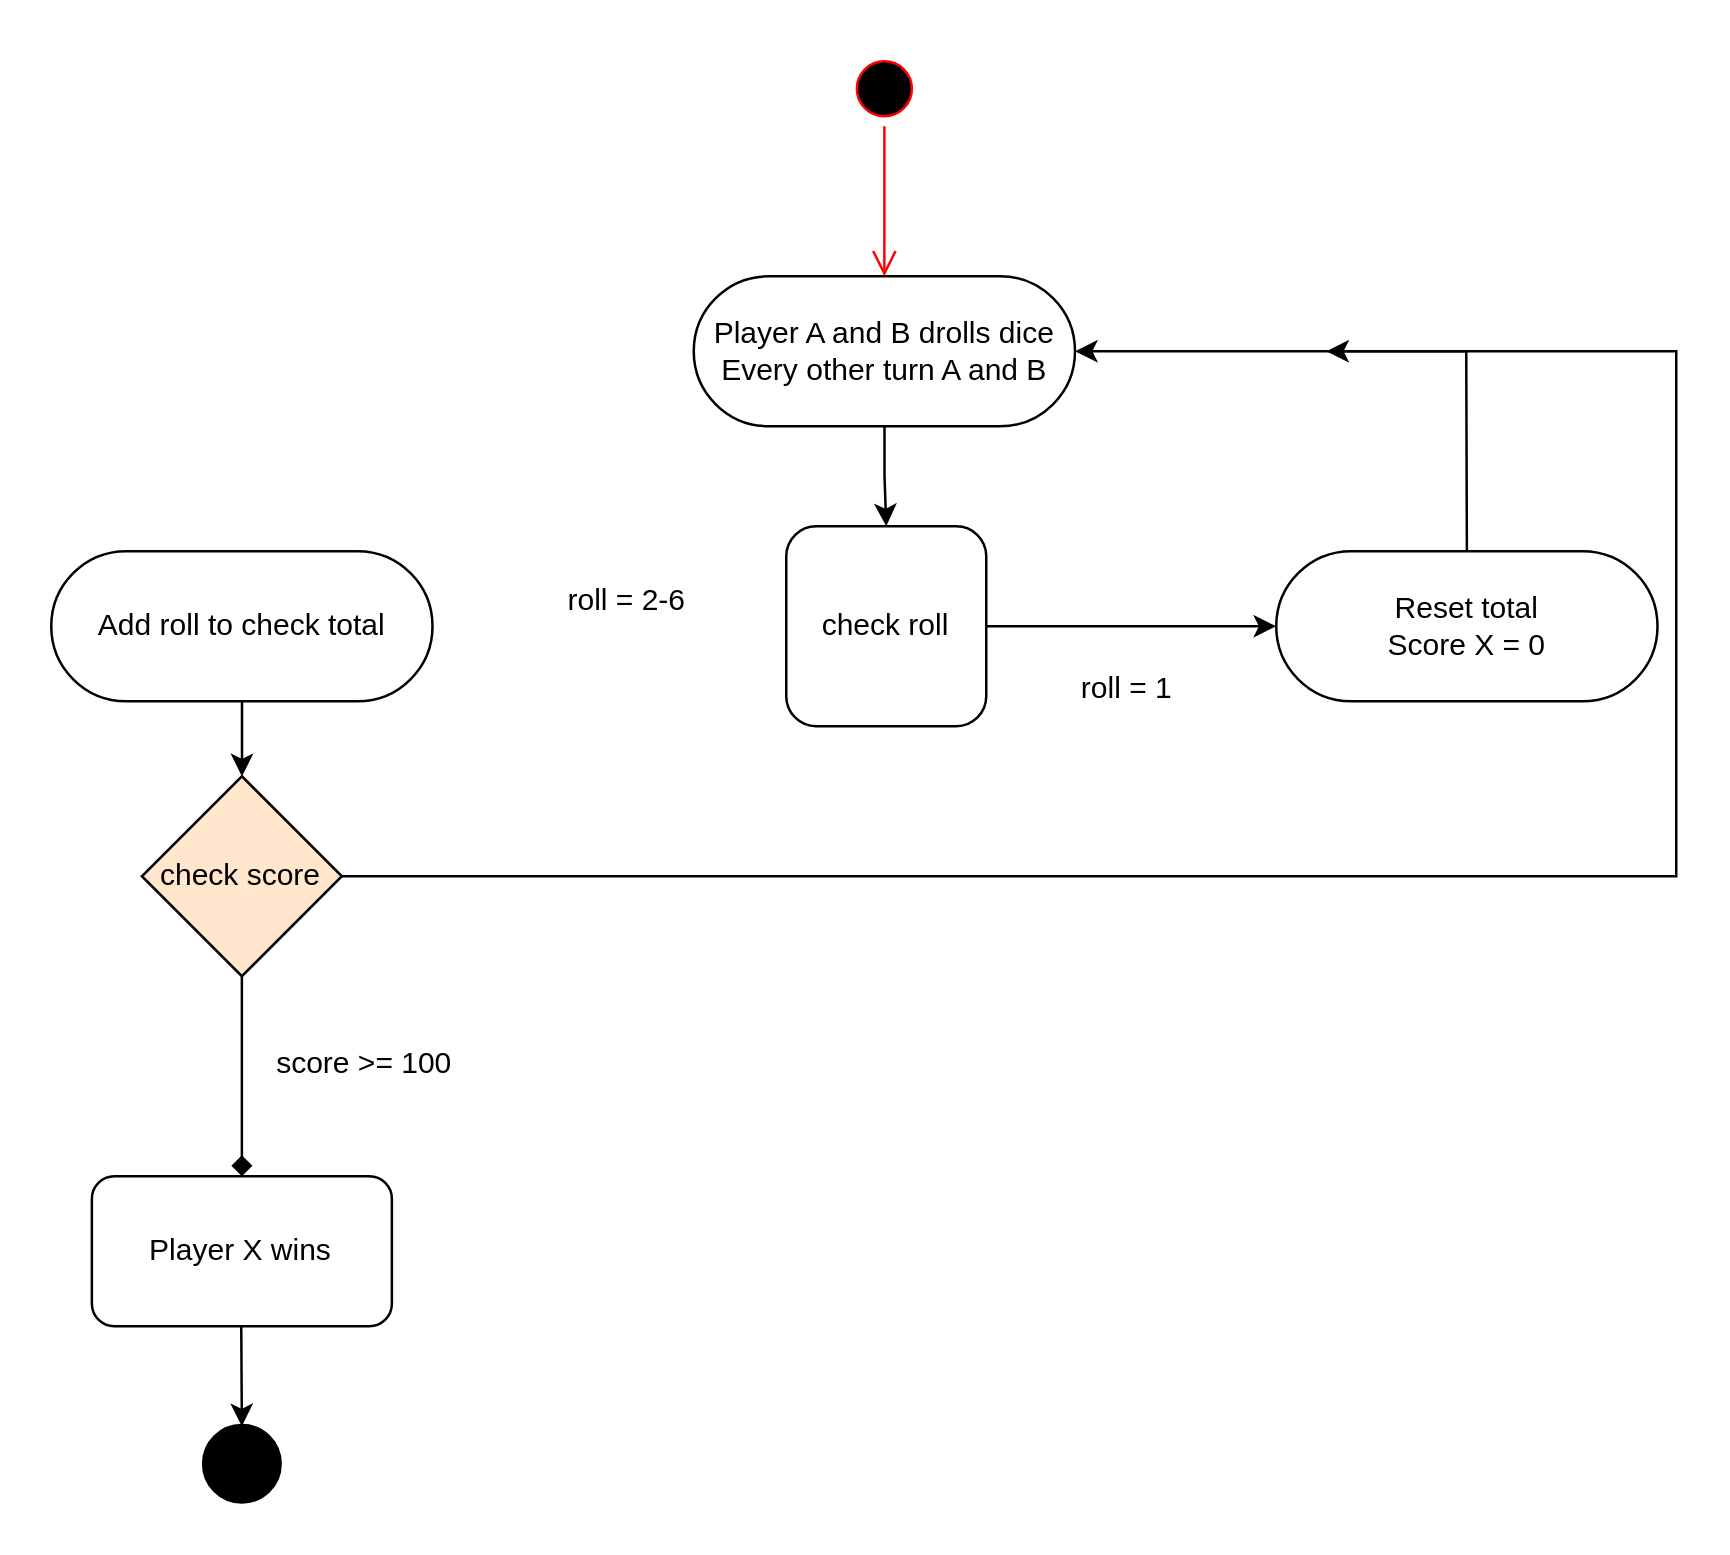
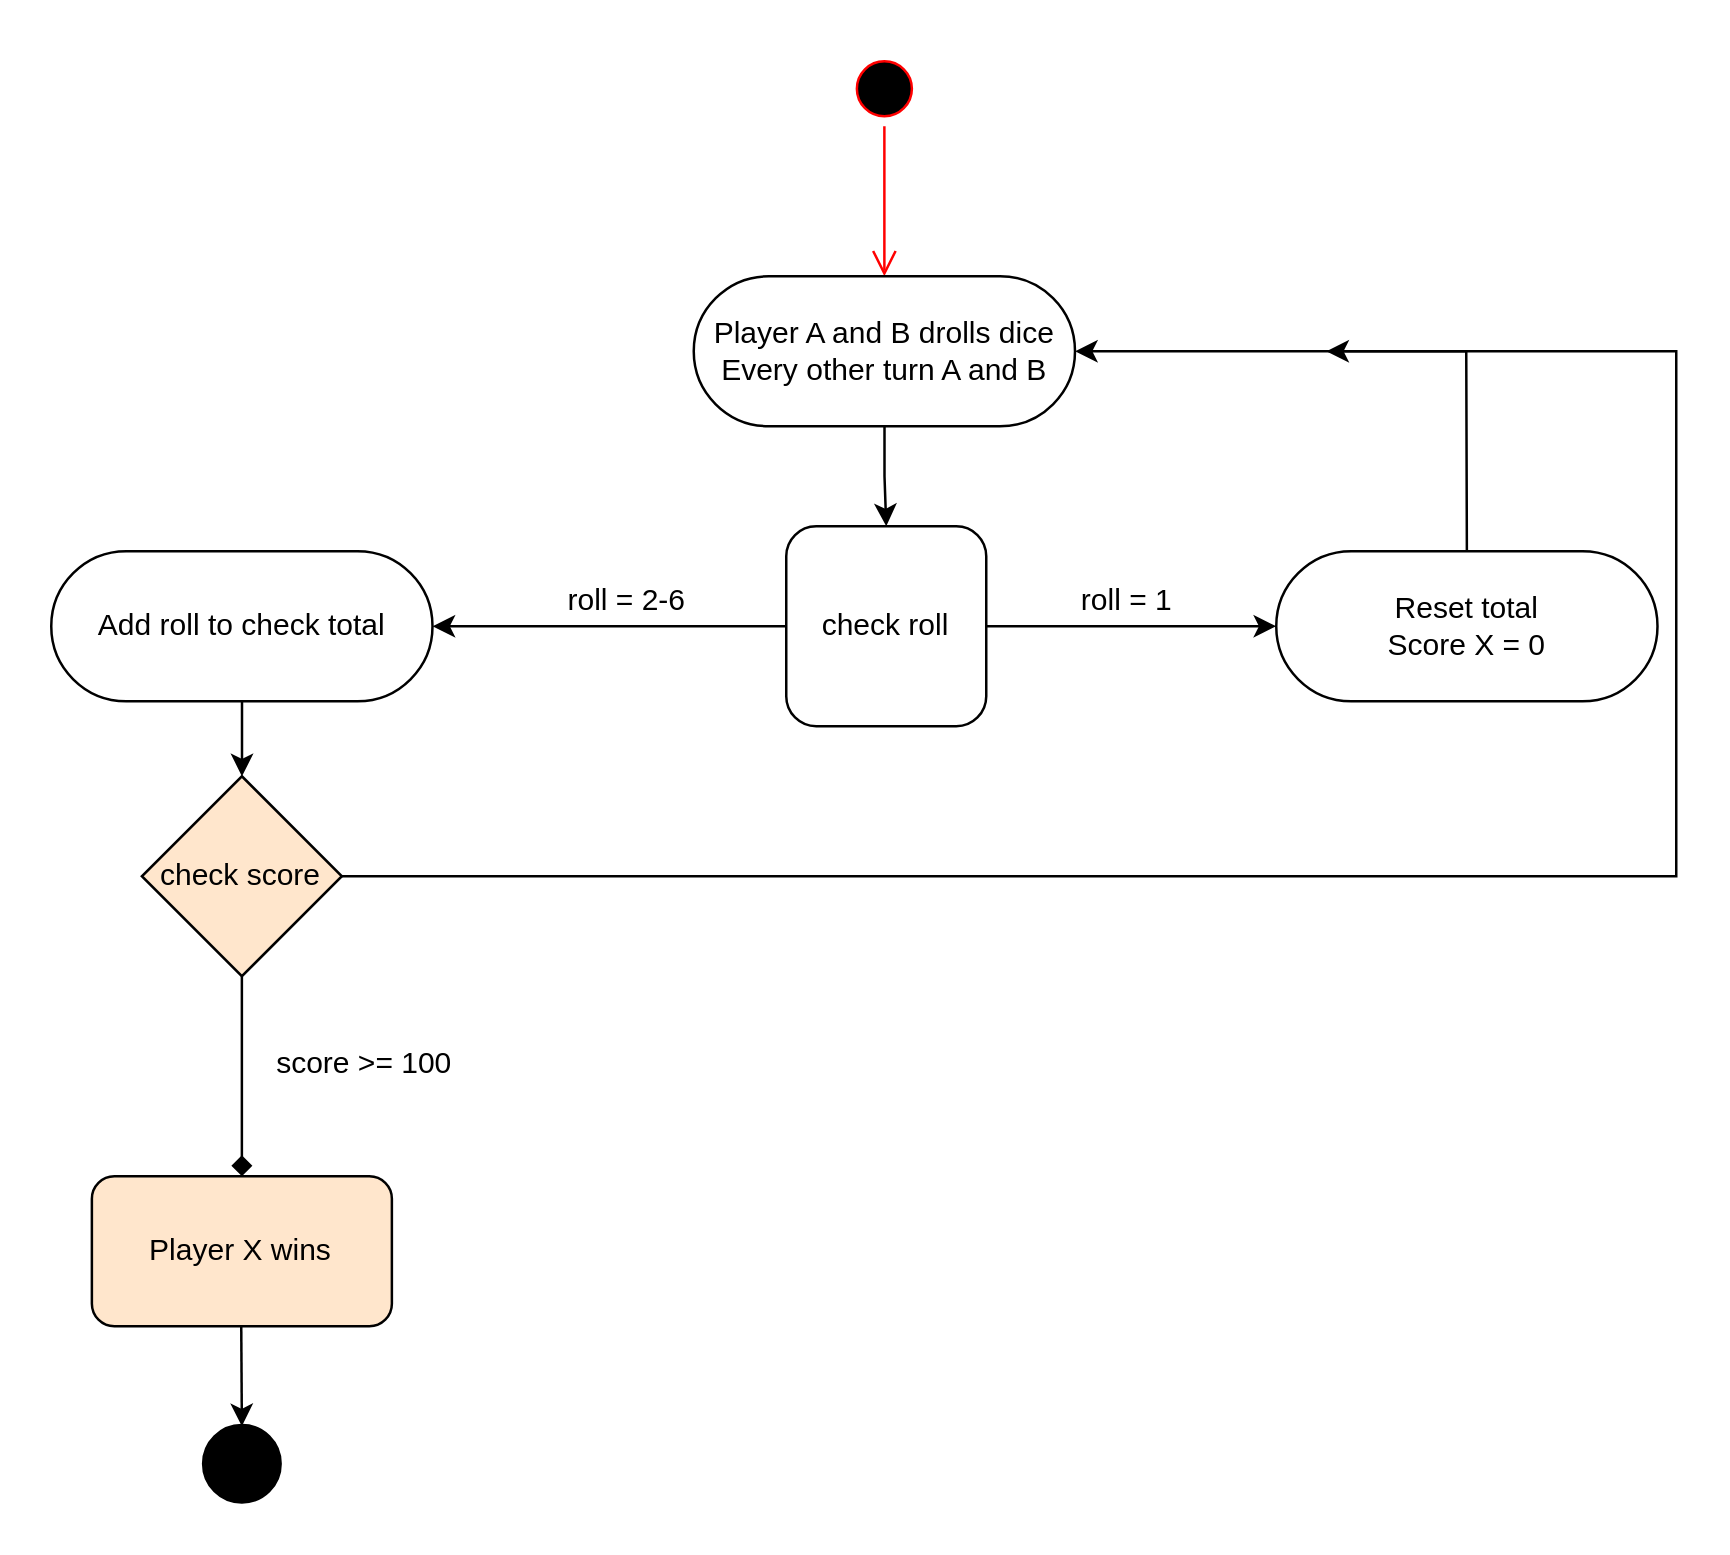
  <mxCell id="0" />
  <mxCell id="1" parent="0" />
  <mxCell id="2" value="" style="strokeWidth=2;html=1;shape=mxgraph.flowchart.start_2;whiteSpace=wrap;fillColor=#000000;" vertex="1" parent="1"><mxGeometry x="81.25" y="570" width="30" height="30" as="geometry" /></mxCell>
  <mxCell id="3" value="" style="endArrow=classic;html=1;rounded=0;entryX=0.5;entryY=0;entryDx=0;entryDy=0;entryPerimeter=0;" edge="1" parent="1" target="2"><mxGeometry width="50" height="50" relative="1" as="geometry"><mxPoint x="96" y="530" as="sourcePoint" /><mxPoint x="510" y="450" as="targetPoint" /></mxGeometry></mxCell>
  <mxCell id="4" value="" style="ellipse;html=1;shape=startState;fillColor=#000000;strokeColor=#ff0000;" vertex="1" parent="1"><mxGeometry x="338.25" y="20" width="30" height="30" as="geometry" /></mxCell>
  <mxCell id="5" value="" style="edgeStyle=orthogonalEdgeStyle;html=1;verticalAlign=bottom;endArrow=open;endSize=8;strokeColor=#ff0000;rounded=0;entryX=0.5;entryY=0.5;entryDx=0;entryDy=-30;entryPerimeter=0;" edge="1" parent="1" source="4" target="7"><mxGeometry relative="1" as="geometry"><mxPoint x="355" y="110" as="targetPoint" /></mxGeometry></mxCell>
  <mxCell id="6" value="" style="edgeStyle=orthogonalEdgeStyle;rounded=0;orthogonalLoop=1;jettySize=auto;html=1;" edge="1" parent="1" source="7" target="8"><mxGeometry relative="1" as="geometry" /></mxCell>
  <mxCell id="7" value="&lt;div&gt;Player A and B drolls dice&lt;/div&gt;&lt;div&gt;Every other turn A and B&lt;br&gt;&lt;/div&gt;" style="html=1;dashed=0;whitespace=wrap;shape=mxgraph.dfd.start;" vertex="1" parent="1"><mxGeometry x="277" y="110" width="152.5" height="60" as="geometry" /></mxCell>
  <mxCell id="8" value="check roll" style="whiteSpace=wrap;html=1;rounded=1;" vertex="1" parent="1"><mxGeometry x="314" y="210" width="80" height="80" as="geometry" /></mxCell>
  <mxCell id="9" value="" style="edgeStyle=orthogonalEdgeStyle;rounded=0;orthogonalLoop=1;jettySize=auto;html=1;" edge="1" parent="1" source="10" target="18"><mxGeometry relative="1" as="geometry" /></mxCell>
  <mxCell id="10" value="&lt;div&gt;Add roll to check total&lt;/div&gt;" style="html=1;dashed=0;whitespace=wrap;shape=mxgraph.dfd.start;" vertex="1" parent="1"><mxGeometry x="20" y="220" width="152.5" height="60" as="geometry" /></mxCell>
+ <mxCell id="11" value="" style="endArrow=classic;html=1;rounded=0;entryX=1;entryY=0.5;entryDx=0;entryDy=0;entryPerimeter=0;exitX=0;exitY=0.5;exitDx=0;exitDy=0;" edge="1" parent="1" source="8" target="10"><mxGeometry width="50" height="50" relative="1" as="geometry"><mxPoint x="210" y="390" as="sourcePoint" /><mxPoint x="160" y="350" as="targetPoint" /></mxGeometry></mxCell>
  <mxCell id="12" value="roll = 2-6" style="text;html=1;align=center;verticalAlign=middle;resizable=0;points=[];autosize=1;strokeColor=none;fillColor=none;" vertex="1" parent="1"><mxGeometry x="215" y="225" width="70" height="30" as="geometry" /></mxCell>
  <mxCell id="13" value="Reset total&lt;br&gt;Score X = 0" style="html=1;dashed=0;whitespace=wrap;shape=mxgraph.dfd.start;" vertex="1" parent="1"><mxGeometry x="510" y="220" width="152.5" height="60" as="geometry" /></mxCell>
  <mxCell id="14" value="" style="endArrow=classic;html=1;rounded=0;entryX=0;entryY=0.5;entryDx=0;entryDy=0;entryPerimeter=0;exitX=1;exitY=0.5;exitDx=0;exitDy=0;" edge="1" parent="1" source="8" target="13"><mxGeometry width="50" height="50" relative="1" as="geometry"><mxPoint x="521.5" y="360" as="sourcePoint" /><mxPoint x="380" y="360" as="targetPoint" /></mxGeometry></mxCell>
- <mxCell id="15" value="roll = 1" style="text;html=1;align=center;verticalAlign=middle;resizable=0;points=[];autosize=1;strokeColor=none;fillColor=none;" vertex="1" parent="1"><mxGeometry x="420" y="260" width="60" height="30" as="geometry" /></mxCell>
+ <mxCell id="15" value="roll = 1" style="text;html=1;align=center;verticalAlign=middle;resizable=0;points=[];autosize=1;strokeColor=none;fillColor=none;" vertex="1" parent="1"><mxGeometry x="420" y="225" width="60" height="30" as="geometry" /></mxCell>
  <mxCell id="16" value="" style="endArrow=classic;html=1;rounded=0;entryX=1;entryY=0.5;entryDx=0;entryDy=0;entryPerimeter=0;exitX=0.5;exitY=0.5;exitDx=0;exitDy=-30;exitPerimeter=0;" edge="1" parent="1" source="13" target="7"><mxGeometry width="50" height="50" relative="1" as="geometry"><mxPoint x="280" y="400" as="sourcePoint" /><mxPoint x="330" y="350" as="targetPoint" /><Array as="points"><mxPoint x="586" y="140" /></Array></mxGeometry></mxCell>
  <mxCell id="17" value="" style="edgeStyle=orthogonalEdgeStyle;rounded=0;orthogonalLoop=1;jettySize=auto;html=1;endArrow=diamond;" edge="1" parent="1" source="18" target="19"><mxGeometry relative="1" as="geometry" /></mxCell>
  <mxCell id="18" value="check score" style="rhombus;whiteSpace=wrap;html=1;fillColor=#ffe6cc;" vertex="1" parent="1"><mxGeometry x="56.25" y="310" width="80" height="80" as="geometry" /></mxCell>
- <mxCell id="19" value="Player X wins" style="rounded=1;whiteSpace=wrap;html=1;" vertex="1" parent="1"><mxGeometry x="36.25" y="470" width="120" height="60" as="geometry" /></mxCell>
+ <mxCell id="19" value="Player X wins" style="rounded=1;whiteSpace=wrap;html=1;fillColor=#ffe6cc;" vertex="1" parent="1"><mxGeometry x="36.25" y="470" width="120" height="60" as="geometry" /></mxCell>
  <mxCell id="20" value="score &amp;gt;= 100" style="text;html=1;align=center;verticalAlign=middle;resizable=0;points=[];autosize=1;strokeColor=none;fillColor=none;" vertex="1" parent="1"><mxGeometry x="100" y="410" width="90" height="30" as="geometry" /></mxCell>
  <mxCell id="21" value="" style="endArrow=classic;html=1;rounded=0;exitX=1;exitY=0.5;exitDx=0;exitDy=0;" edge="1" parent="1" source="18"><mxGeometry width="50" height="50" relative="1" as="geometry"><mxPoint x="340" y="490" as="sourcePoint" /><mxPoint x="530" y="140" as="targetPoint" /><Array as="points"><mxPoint x="670" y="350" /><mxPoint x="670" y="140" /></Array></mxGeometry></mxCell>
